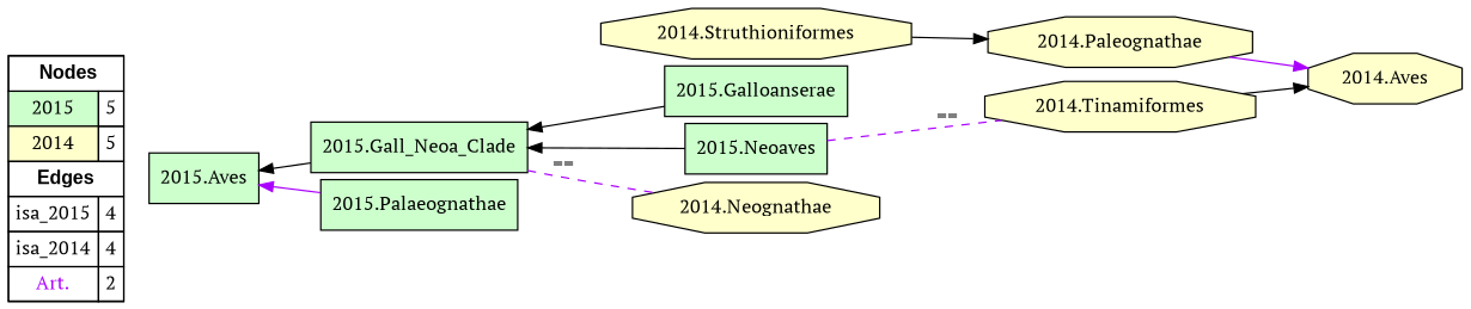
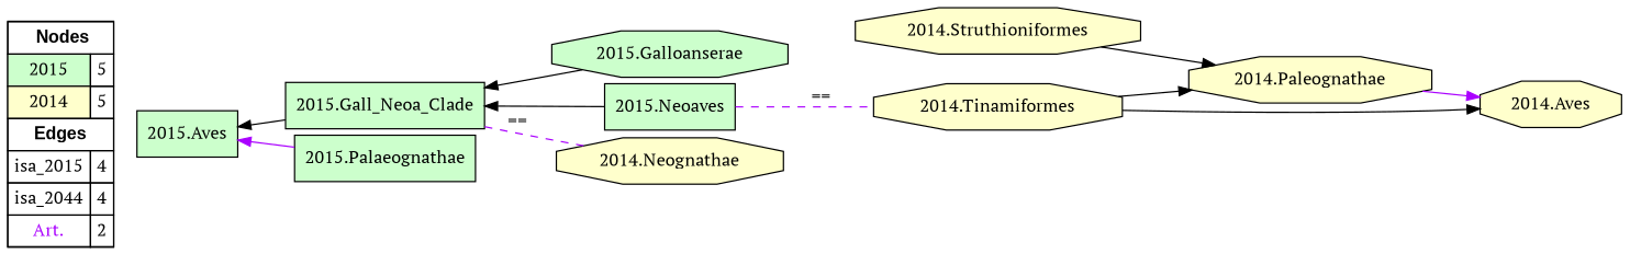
  digraph {
    fontname="PT Serif"
    rankdir=LR
    node [fillcolor="#CCFFCC" fontname="PT Serif" shape=box style=filled]
    edge [color="#000000" constraint=true fontname="PT Serif" penwidth=1 style=solid]
-   n1 [fillcolor=white label=<   <TABLE BORDER="0" CELLBORDER="1" CELLSPACING="0" CELLPADDING="4">  <TR> <TD COLSPAN="2"><font face="Arial Black"> Nodes</font></TD> </TR>  <TR>   <TD bgcolor="#CCFFCC" fontname="helvetica">2015</TD>   <TD>5</TD>   </TR>  <TR>   <TD bgcolor="#FFFFCC" fontname="helvetica">2014</TD>   <TD>5</TD>   </TR>  <TR> <TD COLSPAN="2"><font face = "Arial Black"> Edges </font></TD> </TR>  <TR>   <TD><font color ="#000000">isa_2015</font></TD>   <TD>4</TD>   </TR>  <TR>   <TD><font color ="#000000">isa_2014</font></TD>   <TD>4</TD>   </TR>  <TR>   <TD><font color ="#AA00FF">Art.</font></TD>   <TD>2</TD>   </TR>  </TABLE>   > margin=0]
+   n1 [fillcolor=white label=<   <TABLE BORDER="0" CELLBORDER="1" CELLSPACING="0" CELLPADDING="4">  <TR> <TD COLSPAN="2"><font face="Arial Black"> Nodes</font></TD> </TR>  <TR>   <TD bgcolor="#CCFFCC" fontname="helvetica">2015</TD>   <TD>5</TD>   </TR>  <TR>   <TD bgcolor="#FFFFCC" fontname="helvetica">2014</TD>   <TD>5</TD>   </TR>  <TR> <TD COLSPAN="2"><font face = "Arial Black"> Edges </font></TD> </TR>  <TR>   <TD><font color ="#000000">isa_2015</font></TD>   <TD>4</TD>   </TR>  <TR>   <TD><font color ="#000000">isa_2044</font></TD>   <TD>4</TD>   </TR>  <TR>   <TD><font color ="#AA00FF">Art.</font></TD>   <TD>2</TD>   </TR>  </TABLE>   > margin=0]
    "2015.Gall_Neoa_Clade"
-   "2015.Galloanserae"
+   "2015.Galloanserae" [shape=octagon]
    "2015.Neoaves"
    "2014.Neognathae" [fillcolor="#FFFFCC" shape=octagon]
    "2014.Tinamiformes" [fillcolor="#FFFFCC" shape=octagon]
    "2015.Aves"
    "2015.Palaeognathae"
    "2014.Paleognathae" [fillcolor="#FFFFCC" shape=octagon]
    "2014.Aves" [fillcolor="#FFFFCC" shape=octagon]
    "2014.Struthioniformes" [fillcolor="#FFFFCC" shape=octagon]
    subgraph sub_1 {
      rank=source
      n1
    }
    "2015.Gall_Neoa_Clade" -> "2015.Galloanserae" [dir=back]
    "2015.Gall_Neoa_Clade" -> "2015.Neoaves" [dir=back]
    "2015.Gall_Neoa_Clade" -> "2014.Neognathae" [arrowhead=none color="#AA00FF" label="==" style=dashed]
    "2015.Neoaves" -> "2014.Tinamiformes" [arrowhead=none color="#AA00FF" label="==" style=dashed]
+   "2014.Tinamiformes" -> "2014.Paleognathae"
    "2014.Tinamiformes" -> "2014.Aves"
    "2015.Aves" -> "2015.Gall_Neoa_Clade" [dir=back]
    "2015.Aves" -> "2015.Palaeognathae" [color="#AA00FF" dir=back]
    "2014.Paleognathae" -> "2014.Aves" [color="#AA00FF"]
    "2014.Struthioniformes" -> "2014.Paleognathae"
  }
